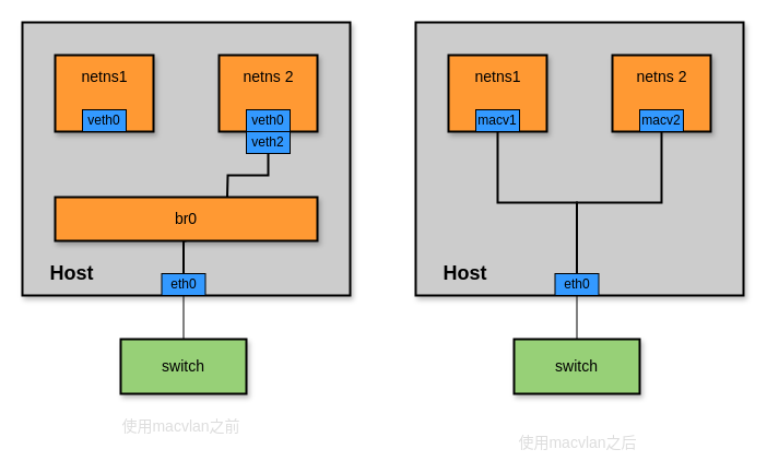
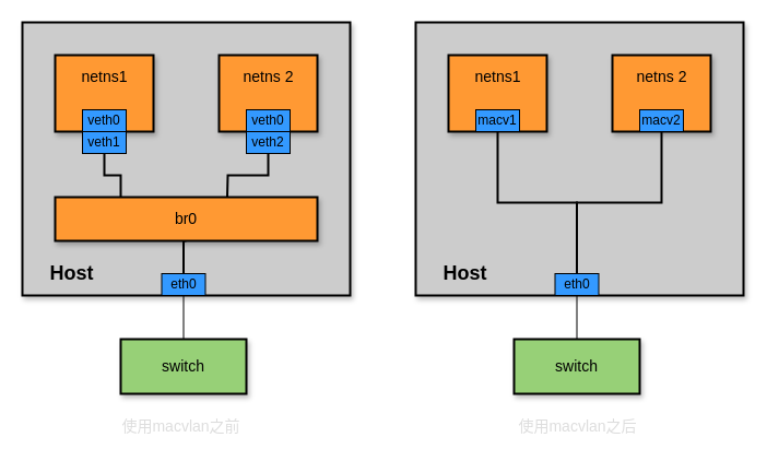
  <mxCell id="0" />
  <mxCell id="1" parent="0" />
  <mxCell id="2" value="" style="rounded=0;whiteSpace=wrap;html=1;fillColor=#CCCCCC;shadow=1;strokeWidth=2;" parent="1" vertex="1"><mxGeometry x="20" y="20" width="300" height="250" as="geometry" /></mxCell>
  <mxCell id="3" value="" style="rounded=0;whiteSpace=wrap;html=1;fillColor=#FF9933;shadow=1;strokeWidth=2;" parent="1" vertex="1"><mxGeometry x="50" y="50" width="90" height="70" as="geometry" /></mxCell>
  <mxCell id="4" style="endArrow=none;edgeStyle=orthogonalEdgeStyle;rounded=0;orthogonalLoop=1;jettySize=auto;html=1;exitX=0.5;exitY=1;exitDx=0;exitDy=0;entryX=0.5;entryY=0;entryDx=0;entryDy=0;strokeWidth=2;" parent="1" source="5" target="8" edge="1"><mxGeometry relative="1" as="geometry" /></mxCell>
  <mxCell id="5" value="&lt;font style=&quot;font-size: 14px&quot;&gt;br0&lt;/font&gt;" style="rounded=0;whiteSpace=wrap;html=1;fillColor=#ff9933;shadow=1;strokeWidth=2;" parent="1" vertex="1"><mxGeometry x="50" y="180" width="240" height="40" as="geometry" /></mxCell>
  <mxCell id="6" value="&lt;font style=&quot;font-size: 14px&quot;&gt;switch&lt;/font&gt;" style="rounded=0;whiteSpace=wrap;html=1;fillColor=#97D077;shadow=1;strokeWidth=2;" parent="1" vertex="1"><mxGeometry x="110" y="310" width="115" height="50" as="geometry" /></mxCell>
  <mxCell id="7" style="endArrow=none;edgeStyle=orthogonalEdgeStyle;rounded=0;orthogonalLoop=1;jettySize=auto;html=1;exitX=0.5;exitY=1;exitDx=0;exitDy=0;entryX=0.5;entryY=0;entryDx=0;entryDy=0;fillColor=none;" parent="1" source="8" target="6" edge="1"><mxGeometry relative="1" as="geometry" /></mxCell>
  <mxCell id="8" value="eth0" style="rounded=0;whiteSpace=wrap;html=1;fillColor=#3399FF;" parent="1" vertex="1"><mxGeometry x="147.5" y="250" width="40" height="20" as="geometry" /></mxCell>
  <mxCell id="9" value="veth0" style="rounded=0;whiteSpace=wrap;html=1;fillColor=#3399FF;" parent="1" vertex="1"><mxGeometry x="75" y="100" width="40" height="20" as="geometry" /></mxCell>
+ <mxCell id="10" style="endArrow=none;edgeStyle=orthogonalEdgeStyle;rounded=0;orthogonalLoop=1;jettySize=auto;html=1;exitX=0.5;exitY=1;exitDx=0;exitDy=0;entryX=0.25;entryY=0;entryDx=0;entryDy=0;fillColor=none;strokeWidth=2;" parent="1" source="11" target="5" edge="1"><mxGeometry relative="1" as="geometry" /></mxCell>
+ <mxCell id="11" value="veth1" style="rounded=0;whiteSpace=wrap;html=1;fillColor=#3399FF;" parent="1" vertex="1"><mxGeometry x="75" y="120" width="40" height="20" as="geometry" /></mxCell>
  <mxCell id="12" value="&lt;font style=&quot;font-size: 14px&quot;&gt;netns1&lt;/font&gt;" style="text;html=1;align=center;verticalAlign=middle;resizable=0;points=[];autosize=1;fillColor=none;" parent="1" vertex="1"><mxGeometry x="65" y="60" width="60" height="20" as="geometry" /></mxCell>
  <mxCell id="13" value="" style="rounded=0;whiteSpace=wrap;html=1;fillColor=#FF9933;shadow=1;strokeWidth=2;" parent="1" vertex="1"><mxGeometry x="200" y="50" width="90" height="70" as="geometry" /></mxCell>
  <mxCell id="14" value="veth0" style="rounded=0;whiteSpace=wrap;html=1;fillColor=#3399FF;" parent="1" vertex="1"><mxGeometry x="225" y="100" width="40" height="20" as="geometry" /></mxCell>
  <mxCell id="15" style="endArrow=none;edgeStyle=orthogonalEdgeStyle;rounded=0;orthogonalLoop=1;jettySize=auto;html=1;exitX=0.5;exitY=1;exitDx=0;exitDy=0;entryX=0.75;entryY=0;entryDx=0;entryDy=0;fillColor=none;strokeWidth=2;" parent="1" source="16" edge="1"><mxGeometry relative="1" as="geometry"><mxPoint x="207.5" y="180" as="targetPoint" /></mxGeometry></mxCell>
  <mxCell id="16" value="veth2" style="rounded=0;whiteSpace=wrap;html=1;fillColor=#3399FF;" parent="1" vertex="1"><mxGeometry x="225" y="120" width="40" height="20" as="geometry" /></mxCell>
  <mxCell id="17" value="&lt;font style=&quot;font-size: 14px&quot;&gt;netns 2&lt;/font&gt;" style="text;html=1;align=center;verticalAlign=middle;resizable=0;points=[];autosize=1;fillColor=none;" parent="1" vertex="1"><mxGeometry x="215" y="60" width="60" height="20" as="geometry" /></mxCell>
  <mxCell id="18" value="&lt;font style=&quot;font-size: 18px&quot;&gt;&lt;b&gt;Host&lt;/b&gt;&lt;/font&gt;" style="text;html=1;align=center;verticalAlign=middle;resizable=0;points=[];autosize=1;fillColor=none;" parent="1" vertex="1"><mxGeometry x="35" y="240" width="60" height="20" as="geometry" /></mxCell>
  <mxCell id="19" value="" style="rounded=0;whiteSpace=wrap;html=1;fillColor=#CCCCCC;shadow=1;strokeWidth=2;" parent="1" vertex="1"><mxGeometry x="380" y="20" width="300" height="250" as="geometry" /></mxCell>
  <mxCell id="20" style="edgeStyle=orthogonalEdgeStyle;rounded=0;orthogonalLoop=1;jettySize=auto;html=1;exitX=0.5;exitY=1;exitDx=0;exitDy=0;entryX=0.5;entryY=0;entryDx=0;entryDy=0;endArrow=none;endFill=0;strokeWidth=2;" parent="1" source="21" target="24" edge="1"><mxGeometry relative="1" as="geometry" /></mxCell>
  <mxCell id="21" value="" style="rounded=0;whiteSpace=wrap;html=1;fillColor=#FF9933;shadow=1;strokeWidth=2;" parent="1" vertex="1"><mxGeometry x="410" y="50" width="90" height="70" as="geometry" /></mxCell>
  <mxCell id="22" value="&lt;font style=&quot;font-size: 14px&quot;&gt;switch&lt;/font&gt;" style="rounded=0;whiteSpace=wrap;html=1;fillColor=#97D077;shadow=1;strokeWidth=2;" parent="1" vertex="1"><mxGeometry x="470" y="310" width="115" height="50" as="geometry" /></mxCell>
  <mxCell id="23" style="endArrow=none;edgeStyle=orthogonalEdgeStyle;rounded=0;orthogonalLoop=1;jettySize=auto;html=1;exitX=0.5;exitY=1;exitDx=0;exitDy=0;entryX=0.5;entryY=0;entryDx=0;entryDy=0;fillColor=none;" parent="1" source="24" target="22" edge="1"><mxGeometry relative="1" as="geometry" /></mxCell>
  <mxCell id="24" value="eth0" style="rounded=0;whiteSpace=wrap;html=1;fillColor=#3399FF;" parent="1" vertex="1"><mxGeometry x="507.5" y="250" width="40" height="20" as="geometry" /></mxCell>
  <mxCell id="25" value="macv1" style="rounded=0;whiteSpace=wrap;html=1;fillColor=#3399FF;" parent="1" vertex="1"><mxGeometry x="435" y="100" width="40" height="20" as="geometry" /></mxCell>
  <mxCell id="26" value="&lt;font style=&quot;font-size: 14px&quot;&gt;netns1&lt;/font&gt;" style="text;html=1;align=center;verticalAlign=middle;resizable=0;points=[];autosize=1;fillColor=none;" parent="1" vertex="1"><mxGeometry x="425" y="60" width="60" height="20" as="geometry" /></mxCell>
  <mxCell id="27" style="edgeStyle=orthogonalEdgeStyle;rounded=0;orthogonalLoop=1;jettySize=auto;html=1;exitX=0.5;exitY=1;exitDx=0;exitDy=0;entryX=0.5;entryY=0;entryDx=0;entryDy=0;endArrow=none;endFill=0;strokeWidth=2;" parent="1" source="28" target="24" edge="1"><mxGeometry relative="1" as="geometry" /></mxCell>
  <mxCell id="28" value="" style="rounded=0;whiteSpace=wrap;html=1;fillColor=#FF9933;shadow=1;strokeWidth=2;" parent="1" vertex="1"><mxGeometry x="560" y="50" width="90" height="70" as="geometry" /></mxCell>
  <mxCell id="29" value="macv2" style="rounded=0;whiteSpace=wrap;html=1;fillColor=#3399FF;" parent="1" vertex="1"><mxGeometry x="585" y="100" width="40" height="20" as="geometry" /></mxCell>
  <mxCell id="30" value="&lt;font style=&quot;font-size: 14px&quot;&gt;netns 2&lt;/font&gt;" style="text;html=1;align=center;verticalAlign=middle;resizable=0;points=[];autosize=1;fillColor=none;" parent="1" vertex="1"><mxGeometry x="575" y="60" width="60" height="20" as="geometry" /></mxCell>
  <mxCell id="31" value="&lt;font style=&quot;font-size: 18px&quot;&gt;&lt;b&gt;Host&lt;/b&gt;&lt;/font&gt;" style="text;html=1;align=center;verticalAlign=middle;resizable=0;points=[];autosize=1;fillColor=none;" parent="1" vertex="1"><mxGeometry x="395" y="240" width="60" height="20" as="geometry" /></mxCell>
  <mxCell id="32" value="&lt;font style=&quot;font-size: 14px&quot;&gt;使用macvlan之前&lt;/font&gt;" style="text;html=1;align=center;verticalAlign=middle;resizable=0;points=[];autosize=1;fontColor=#dddddd;" parent="1" vertex="1"><mxGeometry x="105" y="380" width="120" height="20" as="geometry" /></mxCell>
- <mxCell id="33" value="&lt;font style=&quot;font-size: 14px&quot;&gt;使用macvlan之后&lt;/font&gt;" style="text;html=1;align=center;verticalAlign=middle;resizable=0;points=[];autosize=1;fontColor=#dddddd;" parent="1" vertex="1"><mxGeometry x="467.5" y="395" width="120" height="20" as="geometry" /></mxCell>
+ <mxCell id="33" value="&lt;font style=&quot;font-size: 14px&quot;&gt;使用macvlan之后&lt;/font&gt;" style="text;html=1;align=center;verticalAlign=middle;resizable=0;points=[];autosize=1;fontColor=#dddddd;" parent="1" vertex="1"><mxGeometry x="467.5" y="380" width="120" height="20" as="geometry" /></mxCell>
